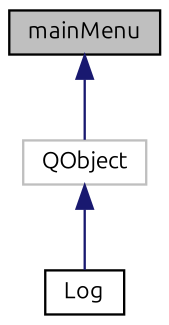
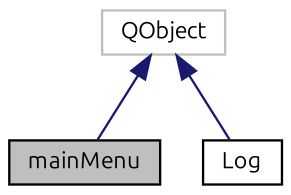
  digraph {
    fontname=Ubuntu
    node [color=black fillcolor=white fontname=Ubuntu fontsize=10 shape=record style=filled]
    edge [color=midnightblue dir=back fontname=Ubuntu fontsize=10 labelfontname=Helvetica labelfontsize=10 style=solid]
    n1 [fillcolor=grey75 fontcolor=black height=0.2 label=mainMenu width=0.4]
    n2 [color=grey75 height=0.2 label=QObject width=0.4]
    n3 [height=0.2 label=Log width=0.4]
-   n1 -> n2
+   n2 -> n1
    n2 -> n3
  }
